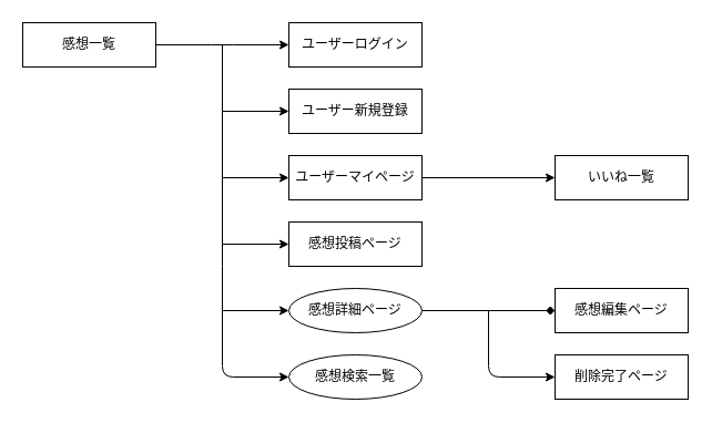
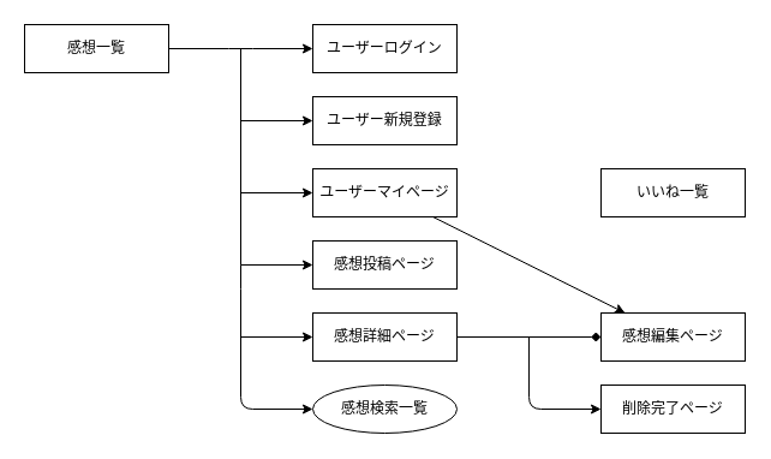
  <mxCell id="0" />
  <mxCell id="1" parent="0" />
  <mxCell id="2" style="edgeStyle=none;html=1;entryX=0;entryY=0.5;entryDx=0;entryDy=0;exitX=1;exitY=0.5;exitDx=0;exitDy=0;strokeWidth=1;strokeColor=default;" edge="1" parent="1" source="7" target="9"><mxGeometry relative="1" as="geometry"><Array as="points"><mxPoint x="200" y="40" /></Array></mxGeometry></mxCell>
  <mxCell id="3" style="edgeStyle=none;html=1;entryX=0;entryY=0.5;entryDx=0;entryDy=0;strokeColor=default;strokeWidth=1;entryPerimeter=0;" edge="1" parent="1" target="12"><mxGeometry relative="1" as="geometry"><mxPoint x="200" y="160" as="sourcePoint" /><Array as="points"><mxPoint x="200" y="160" /></Array></mxGeometry></mxCell>
  <mxCell id="4" style="edgeStyle=none;html=1;entryX=0;entryY=0.5;entryDx=0;entryDy=0;strokeColor=default;strokeWidth=1;" edge="1" parent="1" target="17"><mxGeometry relative="1" as="geometry"><mxPoint x="200" y="40" as="sourcePoint" /><Array as="points"><mxPoint x="200" y="230" /><mxPoint x="200" y="340" /></Array></mxGeometry></mxCell>
  <mxCell id="5" style="edgeStyle=none;html=1;entryX=0;entryY=0.5;entryDx=0;entryDy=0;strokeColor=default;strokeWidth=1;" edge="1" parent="1" target="13"><mxGeometry relative="1" as="geometry"><mxPoint x="200" y="220" as="sourcePoint" /></mxGeometry></mxCell>
  <mxCell id="6" style="edgeStyle=none;html=1;entryX=0;entryY=0.5;entryDx=0;entryDy=0;strokeColor=default;strokeWidth=1;" edge="1" parent="1" target="16"><mxGeometry relative="1" as="geometry"><mxPoint x="200" y="280" as="sourcePoint" /></mxGeometry></mxCell>
  <mxCell id="7" value="感想一覧" style="rounded=0;whiteSpace=wrap;html=1;" vertex="1" parent="1"><mxGeometry x="20" y="20" width="120" height="40" as="geometry" /></mxCell>
  <mxCell id="8" style="edgeStyle=none;html=1;entryX=0;entryY=0.5;entryDx=0;entryDy=0;strokeColor=default;strokeWidth=1;" edge="1" parent="1" target="10"><mxGeometry relative="1" as="geometry"><mxPoint x="200" y="100" as="sourcePoint" /><Array as="points" /></mxGeometry></mxCell>
  <mxCell id="9" value="ユーザーログイン" style="rounded=0;whiteSpace=wrap;html=1;" vertex="1" parent="1"><mxGeometry x="260" y="20" width="120" height="40" as="geometry" /></mxCell>
  <mxCell id="10" value="ユーザー新規登録" style="rounded=0;whiteSpace=wrap;html=1;" vertex="1" parent="1"><mxGeometry x="260" y="80" width="120" height="40" as="geometry" /></mxCell>
- <mxCell id="11" style="edgeStyle=none;html=1;strokeColor=default;strokeWidth=1;" edge="1" parent="1" source="12" target="18"><mxGeometry relative="1" as="geometry" /></mxCell>
+ <mxCell id="11" style="edgeStyle=none;html=1;strokeColor=default;strokeWidth=1;" edge="1" parent="1" source="12" target="19"><mxGeometry relative="1" as="geometry" /></mxCell>
  <mxCell id="12" value="ユーザーマイページ" style="rounded=0;whiteSpace=wrap;html=1;" vertex="1" parent="1"><mxGeometry x="260" y="140" width="120" height="40" as="geometry" /></mxCell>
  <mxCell id="13" value="感想投稿ページ" style="rounded=0;whiteSpace=wrap;html=1;" vertex="1" parent="1"><mxGeometry x="260" y="200" width="120" height="40" as="geometry" /></mxCell>
  <mxCell id="14" style="edgeStyle=none;html=1;entryX=0;entryY=0.5;entryDx=0;entryDy=0;strokeColor=default;strokeWidth=1;endArrow=diamond;" edge="1" parent="1" source="16" target="19"><mxGeometry relative="1" as="geometry" /></mxCell>
  <mxCell id="15" style="edgeStyle=none;html=1;entryX=0;entryY=0.5;entryDx=0;entryDy=0;strokeColor=default;strokeWidth=1;" edge="1" parent="1" target="20"><mxGeometry relative="1" as="geometry"><mxPoint x="440" y="280" as="sourcePoint" /><Array as="points"><mxPoint x="440" y="340" /></Array></mxGeometry></mxCell>
- <mxCell id="16" value="感想詳細ページ" style="ellipse;whiteSpace=wrap;html=1;" vertex="1" parent="1"><mxGeometry x="260" y="260" width="120" height="40" as="geometry" /></mxCell>
+ <mxCell id="16" value="感想詳細ページ" style="rounded=0;whiteSpace=wrap;html=1;" vertex="1" parent="1"><mxGeometry x="260" y="260" width="120" height="40" as="geometry" /></mxCell>
  <mxCell id="17" value="感想検索一覧" style="ellipse;whiteSpace=wrap;html=1;" vertex="1" parent="1"><mxGeometry x="260" y="320" width="120" height="40" as="geometry" /></mxCell>
  <mxCell id="18" value="いいね一覧" style="rounded=0;whiteSpace=wrap;html=1;" vertex="1" parent="1"><mxGeometry x="500" y="140" width="120" height="40" as="geometry" /></mxCell>
  <mxCell id="19" value="感想編集ページ" style="rounded=0;whiteSpace=wrap;html=1;" vertex="1" parent="1"><mxGeometry x="500" y="260" width="120" height="40" as="geometry" /></mxCell>
  <mxCell id="20" value="削除完了ページ" style="rounded=0;whiteSpace=wrap;html=1;" vertex="1" parent="1"><mxGeometry x="500" y="320" width="120" height="40" as="geometry" /></mxCell>
